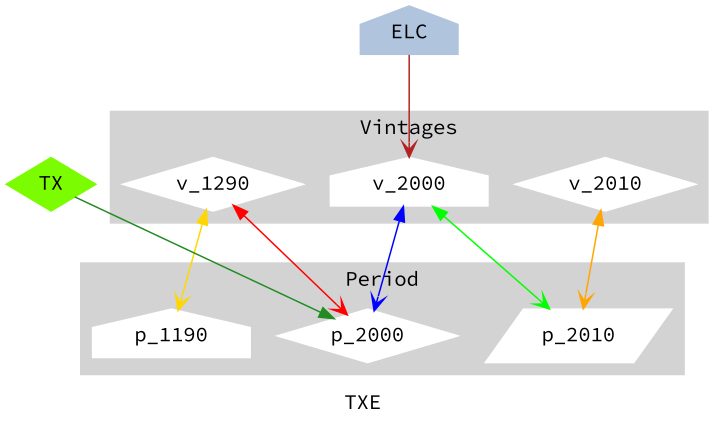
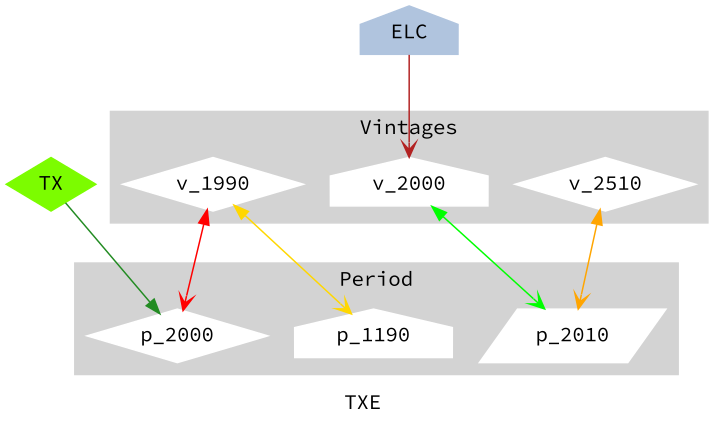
  strict digraph {
    color=black
    compound=True
    concentrate=True
    fontname="Source Code Pro"
    label=TXE
    rankdir=TB
    splines=False
    node [color=white fontname="Source Code Pro" shape=diamond style=filled]
    edge [arrowhead=vee decorate=True dir=both fontname="Source Code Pro" fontsize=8 labelfloat=false labelfontcolor=lightgreen weight=0.5]
-   v_1990 [label=v_1290]
+   v_1990
    v_2000 [shape=house]
-   v_2010
+   v_2010 [label=v_2510]
    n4 [label=p_1190 shape=house]
    p_2000
    p_2010 [shape=parallelogram]
    TX [color=lawngreen]
    ELC [color=lightsteelblue shape=house]
    subgraph cluster_1 {
      color=lightgrey
      label=Vintages
      style=filled
      v_1990
      v_2000
      v_2010
    }
    subgraph cluster_2 {
      color=lightgrey
      label=Period
      style=filled
      n4
      p_2000
      p_2010
    }
    subgraph sub_3 {
      TX
      ELC
    }
    subgraph sub_4 {
      v_2000
      p_2000
      TX
      ELC
    }
    subgraph sub_5 {
      v_1990
      v_2000
      v_2010
      n4
      p_2000
      p_2010
    }
    v_1990 -> n4 [color=gold label="   "]
    v_1990 -> p_2000 [color=red label="   "]
-   v_2000 -> p_2000 [color=blue label="   "]
    v_2000 -> p_2010 [color=green label="   "]
    v_2010 -> p_2010 [color=orange label="   "]
    TX -> p_2000 [arrowhead=normal color=forestgreen dir=forward label="   "]
    ELC -> v_2000 [color=firebrick dir=forward label="   "]
  }
